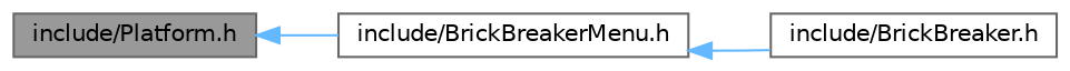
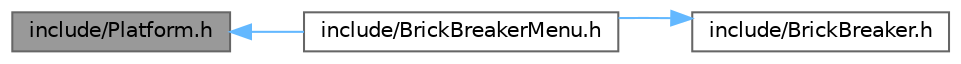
  digraph {
    rankdir=LR
    node [color=grey40 fillcolor=white fontname=Helvetica fontsize=10 shape=box style=filled]
    edge [color=steelblue1 dir=back fontname=Helvetica fontsize=10 labelfontname=Helvetica labelfontsize=10 style=solid]
    n1 [color=gray40 fillcolor=grey60 fontcolor=black height=0.2 label="include/Platform.h" width=0.4]
    n2 [height=0.2 label="include/BrickBreakerMenu.h" width=0.4]
    n3 [height=0.2 label="include/BrickBreaker.h" width=0.4]
    n1 -> n2
-   n2 -> n3
+   n3 -> n2
  }
